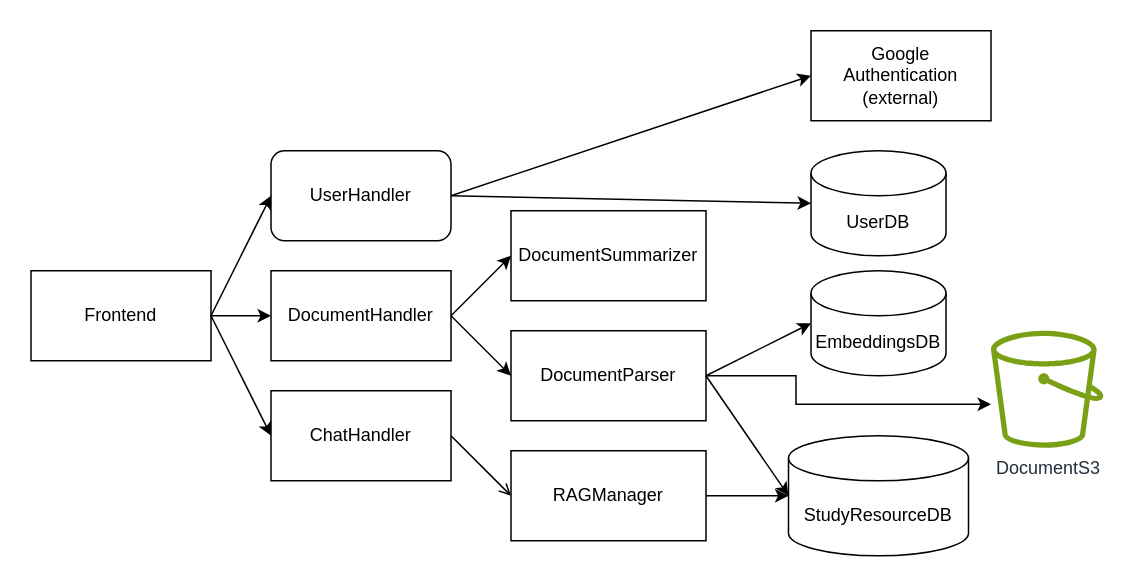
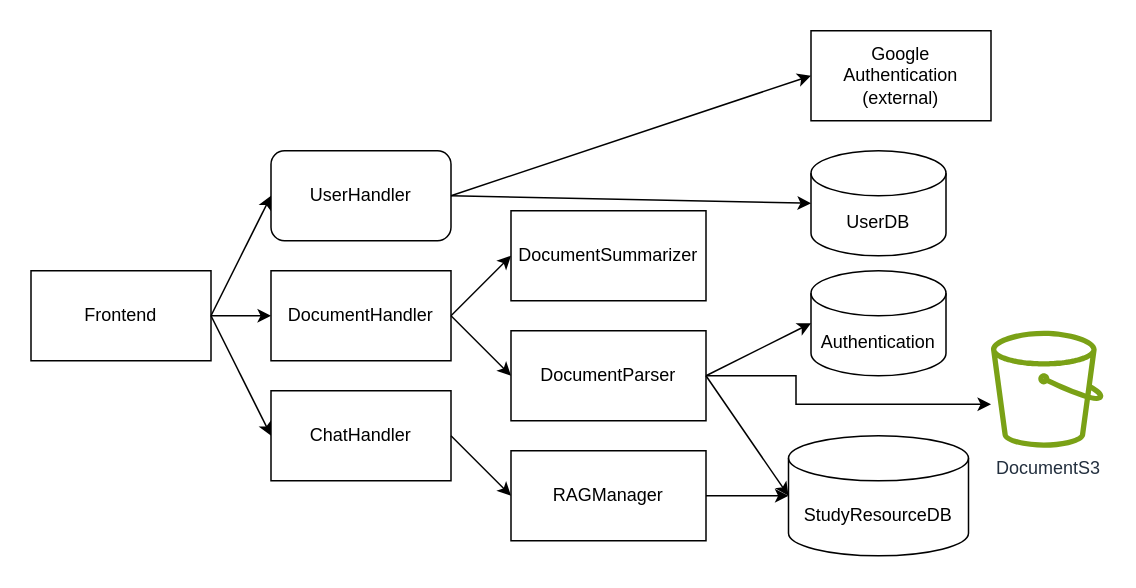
  <mxCell id="0" />
  <mxCell id="1" parent="0" />
  <mxCell id="2" value="Frontend" style="rounded=0;whiteSpace=wrap;html=1;" parent="1" vertex="1"><mxGeometry x="20" y="180" width="120" height="60" as="geometry" /></mxCell>
  <mxCell id="3" value="UserHandler" style="whiteSpace=wrap;html=1;rounded=1;" parent="1" vertex="1"><mxGeometry x="180" y="100" width="120" height="60" as="geometry" /></mxCell>
  <mxCell id="4" value="DocumentHandler" style="rounded=0;whiteSpace=wrap;html=1;" parent="1" vertex="1"><mxGeometry x="180" y="180" width="120" height="60" as="geometry" /></mxCell>
  <mxCell id="5" value="ChatHandler" style="rounded=0;whiteSpace=wrap;html=1;" parent="1" vertex="1"><mxGeometry x="180" y="260" width="120" height="60" as="geometry" /></mxCell>
  <mxCell id="6" value="" style="endArrow=classic;html=1;rounded=0;entryX=0;entryY=0.5;entryDx=0;entryDy=0;" parent="1" target="3" edge="1"><mxGeometry width="50" height="50" relative="1" as="geometry"><mxPoint x="140" y="210" as="sourcePoint" /><mxPoint x="190" y="160" as="targetPoint" /></mxGeometry></mxCell>
  <mxCell id="7" value="" style="endArrow=classic;html=1;rounded=0;exitX=1;exitY=0.5;exitDx=0;exitDy=0;entryX=0;entryY=0.5;entryDx=0;entryDy=0;" parent="1" source="2" target="4" edge="1"><mxGeometry width="50" height="50" relative="1" as="geometry"><mxPoint x="150" y="260" as="sourcePoint" /><mxPoint x="160" y="220" as="targetPoint" /></mxGeometry></mxCell>
  <mxCell id="8" value="" style="endArrow=classic;html=1;rounded=0;entryX=0;entryY=0.5;entryDx=0;entryDy=0;exitX=1;exitY=0.5;exitDx=0;exitDy=0;" parent="1" source="2" target="5" edge="1"><mxGeometry width="50" height="50" relative="1" as="geometry"><mxPoint x="110" y="320" as="sourcePoint" /><mxPoint x="160" y="270" as="targetPoint" /></mxGeometry></mxCell>
  <mxCell id="9" value="Google&lt;div&gt;Authentication&lt;/div&gt;&lt;div&gt;(external)&lt;/div&gt;" style="rounded=0;whiteSpace=wrap;html=1;" parent="1" vertex="1"><mxGeometry x="540" y="20" width="120" height="60" as="geometry" /></mxCell>
  <mxCell id="10" value="StudyResourceDB" style="shape=cylinder3;whiteSpace=wrap;html=1;boundedLbl=1;backgroundOutline=1;size=15;" parent="1" vertex="1"><mxGeometry x="525" y="290" width="120" height="80" as="geometry" /></mxCell>
  <mxCell id="11" value="UserDB" style="shape=cylinder3;whiteSpace=wrap;html=1;boundedLbl=1;backgroundOutline=1;size=15;" parent="1" vertex="1"><mxGeometry x="540" y="100" width="90" height="70" as="geometry" /></mxCell>
- <mxCell id="12" value="EmbeddingsDB" style="shape=cylinder3;whiteSpace=wrap;html=1;boundedLbl=1;backgroundOutline=1;size=15;" parent="1" vertex="1"><mxGeometry x="540" y="180" width="90" height="70" as="geometry" /></mxCell>
+ <mxCell id="12" value="Authentication" style="shape=cylinder3;whiteSpace=wrap;html=1;boundedLbl=1;backgroundOutline=1;size=15;" parent="1" vertex="1"><mxGeometry x="540" y="180" width="90" height="70" as="geometry" /></mxCell>
  <mxCell id="13" style="edgeStyle=orthogonalEdgeStyle;rounded=0;orthogonalLoop=1;jettySize=auto;html=1;" edge="1" parent="1" target="25"><mxGeometry relative="1" as="geometry"><mxPoint x="470" y="250" as="sourcePoint" /><Array as="points"><mxPoint x="530" y="250" /><mxPoint x="530" y="269" /></Array></mxGeometry></mxCell>
  <mxCell id="14" value="DocumentParser" style="rounded=0;whiteSpace=wrap;html=1;" parent="1" vertex="1"><mxGeometry x="340" y="220" width="130" height="60" as="geometry" /></mxCell>
  <mxCell id="15" value="RAGManager" style="rounded=0;whiteSpace=wrap;html=1;" parent="1" vertex="1"><mxGeometry x="340" y="300" width="130" height="60" as="geometry" /></mxCell>
  <mxCell id="16" value="DocumentSummarizer" style="rounded=0;whiteSpace=wrap;html=1;" parent="1" vertex="1"><mxGeometry x="340" y="140" width="130" height="60" as="geometry" /></mxCell>
  <mxCell id="17" value="" style="endArrow=classic;html=1;rounded=0;entryX=0;entryY=0.5;entryDx=0;entryDy=0;exitX=1;exitY=0.5;exitDx=0;exitDy=0;" parent="1" source="3" target="9" edge="1"><mxGeometry width="50" height="50" relative="1" as="geometry"><mxPoint x="360" y="100" as="sourcePoint" /><mxPoint x="410" y="50" as="targetPoint" /></mxGeometry></mxCell>
  <mxCell id="18" value="" style="endArrow=classic;html=1;rounded=0;entryX=0;entryY=0.5;entryDx=0;entryDy=0;entryPerimeter=0;exitX=1;exitY=0.5;exitDx=0;exitDy=0;" parent="1" source="3" target="11" edge="1"><mxGeometry width="50" height="50" relative="1" as="geometry"><mxPoint x="350" y="70" as="sourcePoint" /><mxPoint x="400" y="20" as="targetPoint" /></mxGeometry></mxCell>
  <mxCell id="19" value="" style="endArrow=classic;html=1;rounded=0;entryX=0;entryY=0.5;entryDx=0;entryDy=0;exitX=1;exitY=0.5;exitDx=0;exitDy=0;" parent="1" source="4" target="16" edge="1"><mxGeometry width="50" height="50" relative="1" as="geometry"><mxPoint x="280" y="230" as="sourcePoint" /><mxPoint x="330" y="180" as="targetPoint" /></mxGeometry></mxCell>
  <mxCell id="20" value="" style="endArrow=classic;html=1;rounded=0;entryX=0;entryY=0.5;entryDx=0;entryDy=0;exitX=1;exitY=0.5;exitDx=0;exitDy=0;" parent="1" source="4" target="14" edge="1"><mxGeometry width="50" height="50" relative="1" as="geometry"><mxPoint x="300" y="320" as="sourcePoint" /><mxPoint x="350" y="270" as="targetPoint" /></mxGeometry></mxCell>
- <mxCell id="21" value="" style="endArrow=open;html=1;rounded=0;entryX=0;entryY=0.5;entryDx=0;entryDy=0;exitX=1;exitY=0.5;exitDx=0;exitDy=0;" parent="1" source="5" target="15" edge="1"><mxGeometry width="50" height="50" relative="1" as="geometry"><mxPoint x="220" y="420" as="sourcePoint" /><mxPoint x="270" y="370" as="targetPoint" /></mxGeometry></mxCell>
+ <mxCell id="21" value="" style="endArrow=classic;html=1;rounded=0;entryX=0;entryY=0.5;entryDx=0;entryDy=0;exitX=1;exitY=0.5;exitDx=0;exitDy=0;" parent="1" source="5" target="15" edge="1"><mxGeometry width="50" height="50" relative="1" as="geometry"><mxPoint x="220" y="420" as="sourcePoint" /><mxPoint x="270" y="370" as="targetPoint" /></mxGeometry></mxCell>
  <mxCell id="22" value="" style="endArrow=classic;html=1;rounded=0;entryX=0;entryY=0.5;entryDx=0;entryDy=0;entryPerimeter=0;exitX=1;exitY=0.5;exitDx=0;exitDy=0;" parent="1" source="15" target="10" edge="1"><mxGeometry width="50" height="50" relative="1" as="geometry"><mxPoint x="400" y="430" as="sourcePoint" /><mxPoint x="450" y="380" as="targetPoint" /></mxGeometry></mxCell>
  <mxCell id="23" value="" style="endArrow=classic;html=1;rounded=0;entryX=0;entryY=0.5;entryDx=0;entryDy=0;entryPerimeter=0;exitX=1;exitY=0.5;exitDx=0;exitDy=0;" parent="1" source="14" target="12" edge="1"><mxGeometry width="50" height="50" relative="1" as="geometry"><mxPoint x="480" y="270" as="sourcePoint" /><mxPoint x="530" y="220" as="targetPoint" /></mxGeometry></mxCell>
  <mxCell id="24" value="" style="endArrow=classic;html=1;rounded=0;entryX=0;entryY=0.5;entryDx=0;entryDy=0;entryPerimeter=0;exitX=1;exitY=0.5;exitDx=0;exitDy=0;" parent="1" source="14" target="10" edge="1"><mxGeometry width="50" height="50" relative="1" as="geometry"><mxPoint x="460" y="250" as="sourcePoint" /><mxPoint x="730" y="140" as="targetPoint" /></mxGeometry></mxCell>
  <mxCell id="25" value="DocumentS3" style="sketch=0;outlineConnect=0;fontColor=#232F3E;gradientColor=none;fillColor=#7AA116;strokeColor=none;dashed=0;verticalLabelPosition=bottom;verticalAlign=top;align=center;html=1;fontSize=12;fontStyle=0;aspect=fixed;pointerEvents=1;shape=mxgraph.aws4.bucket;" vertex="1" parent="1"><mxGeometry x="660" y="220" width="75" height="78" as="geometry" /></mxCell>
